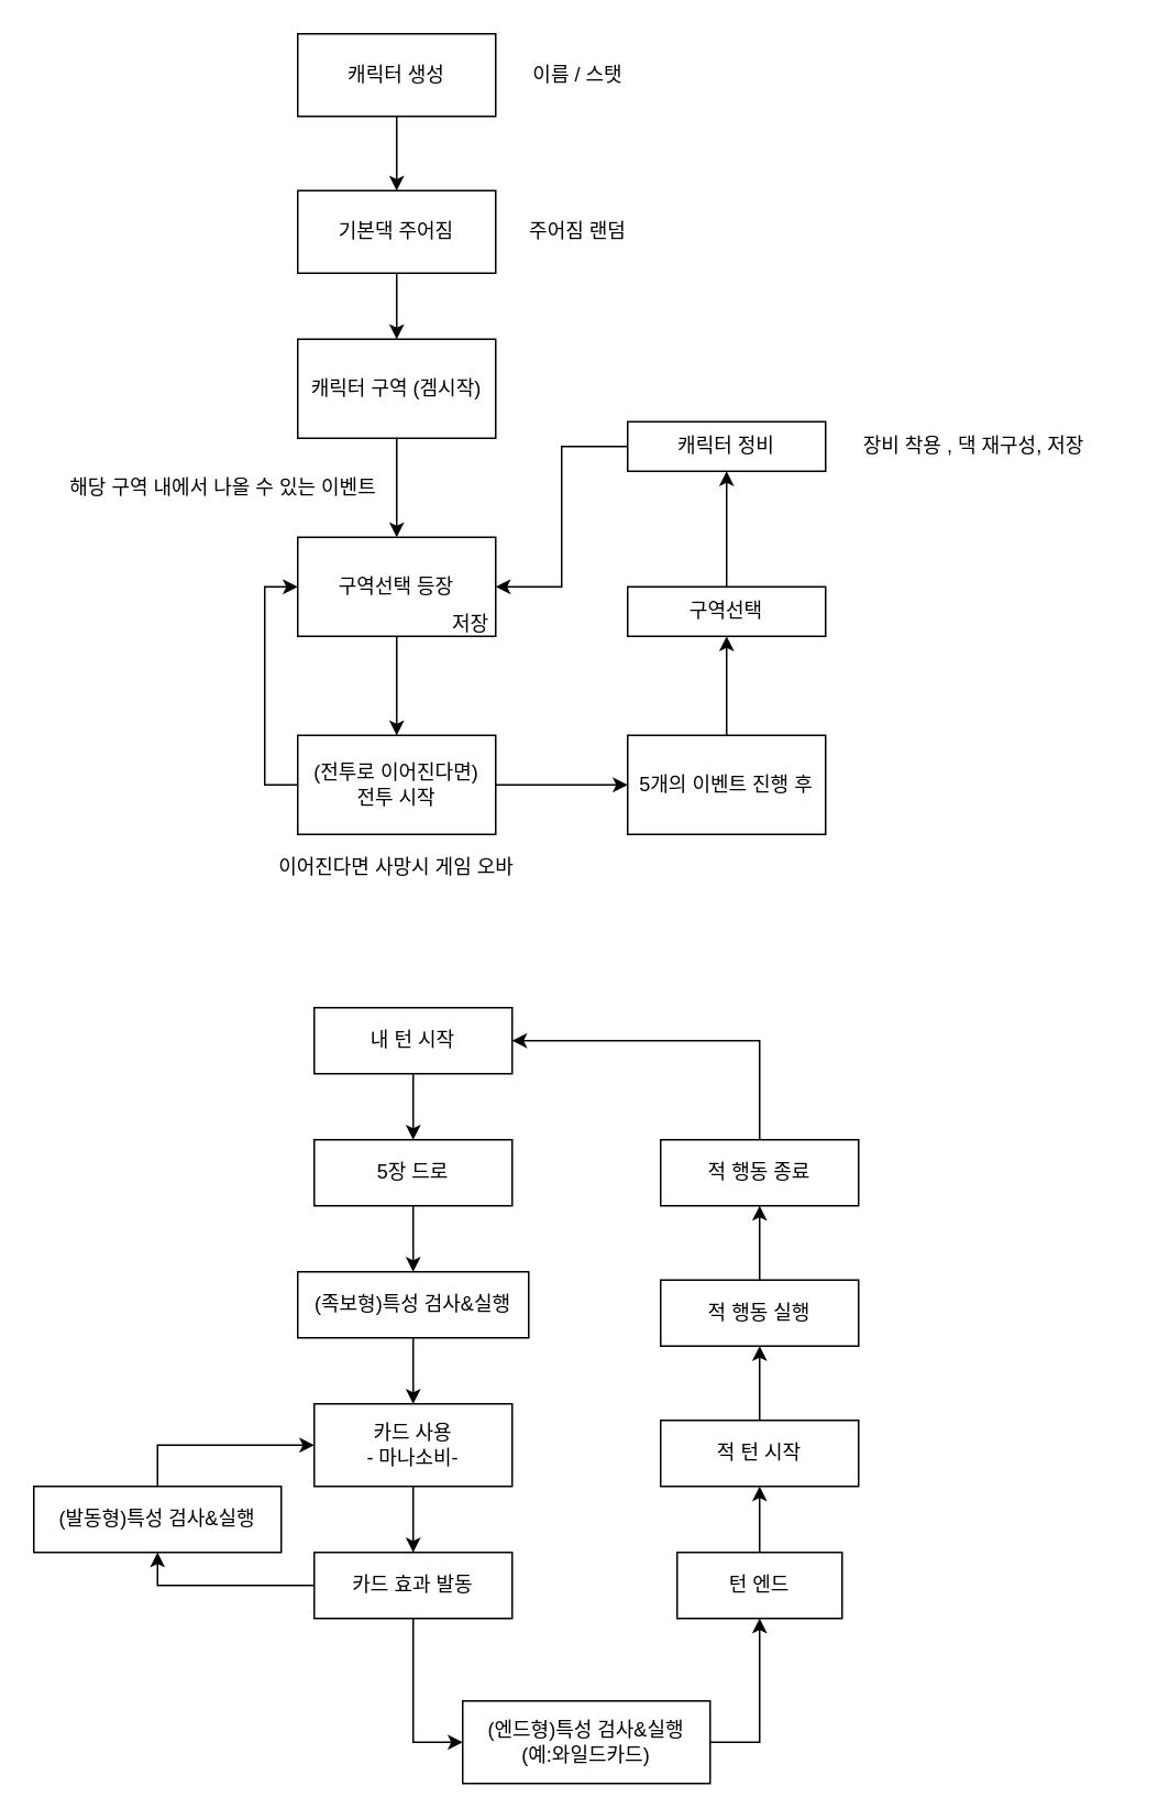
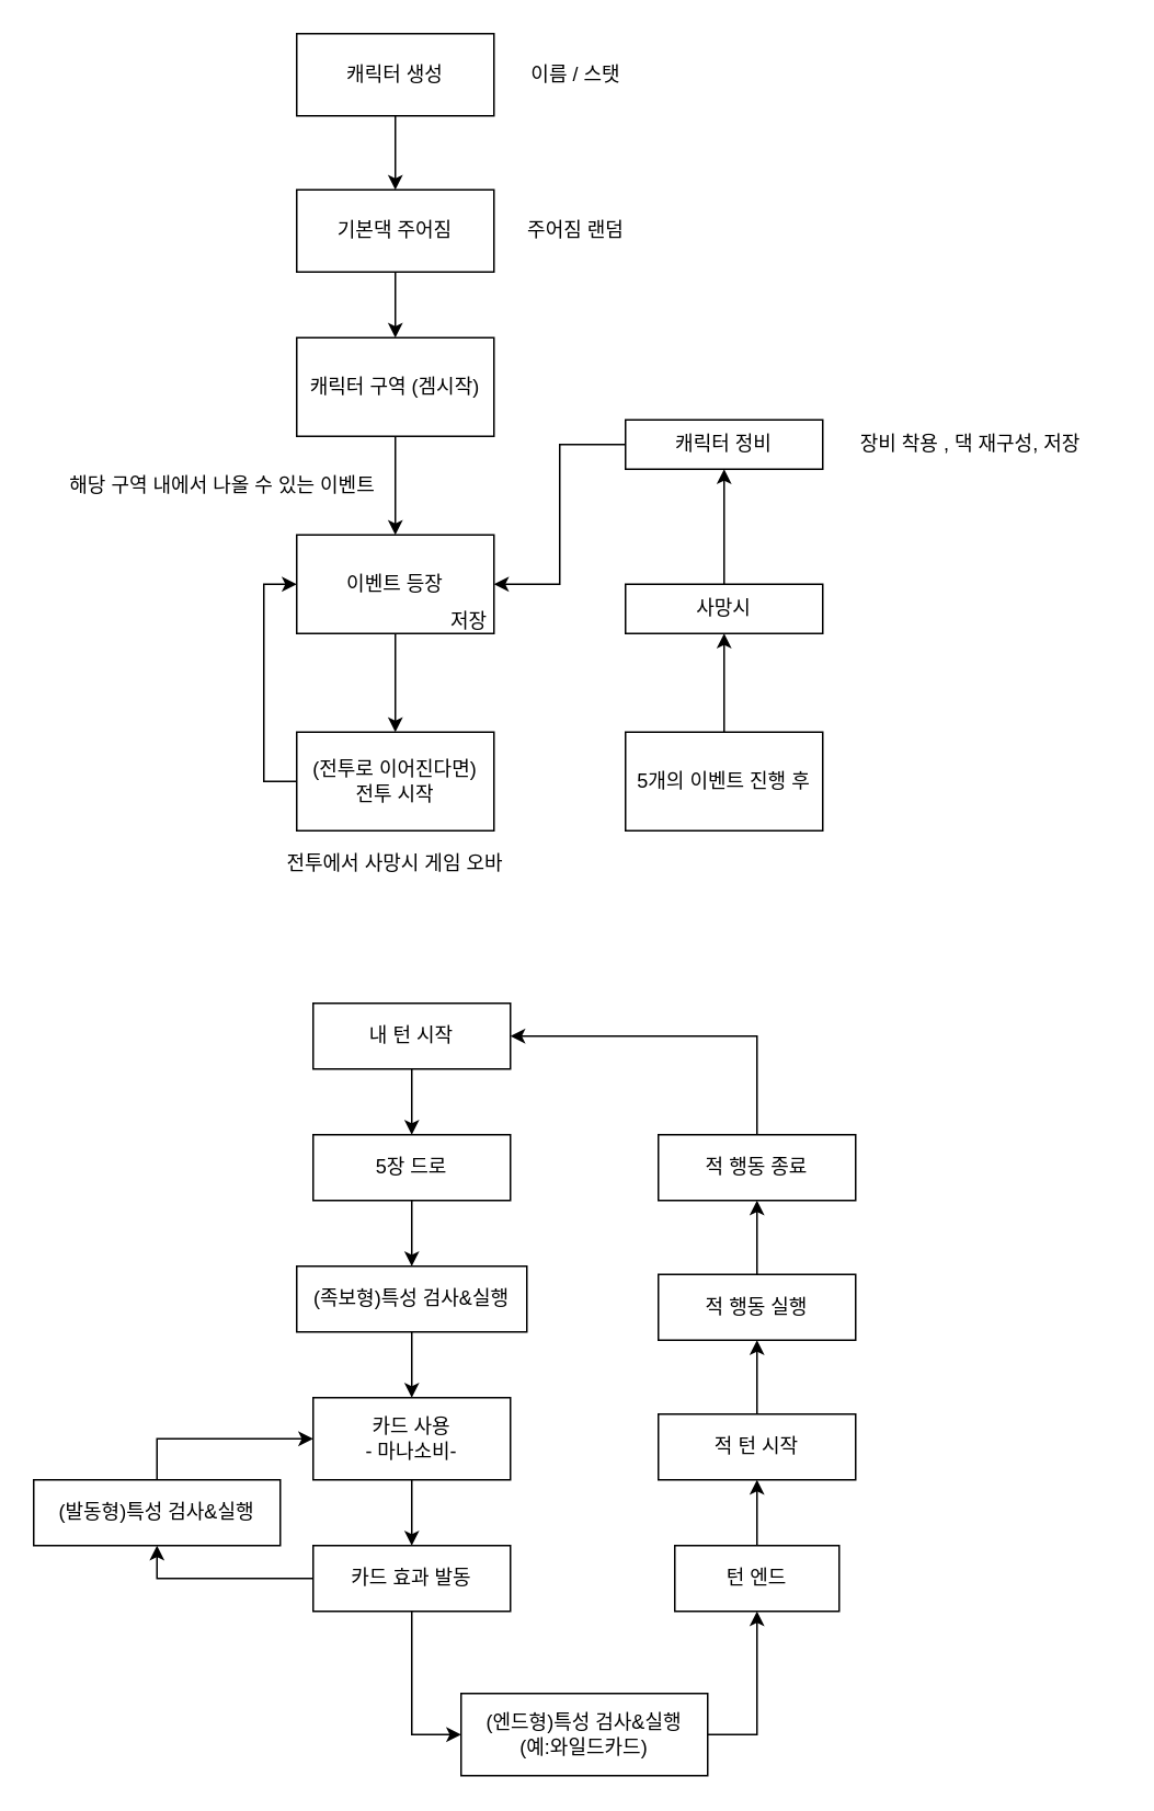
  <mxCell id="0" />
  <mxCell id="1" parent="0" />
  <mxCell id="2" style="edgeStyle=orthogonalEdgeStyle;rounded=0;orthogonalLoop=1;jettySize=auto;html=1;exitX=0.5;exitY=1;exitDx=0;exitDy=0;entryX=0.5;entryY=0;entryDx=0;entryDy=0;" parent="1" source="3" target="9" edge="1"><mxGeometry relative="1" as="geometry" /></mxCell>
  <mxCell id="3" value="기본댁 주어짐" style="rounded=0;whiteSpace=wrap;html=1;" parent="1" vertex="1"><mxGeometry x="180" y="115" width="120" height="50" as="geometry" /></mxCell>
  <mxCell id="4" style="edgeStyle=orthogonalEdgeStyle;rounded=0;orthogonalLoop=1;jettySize=auto;html=1;exitX=0.5;exitY=1;exitDx=0;exitDy=0;" parent="1" source="5" target="3" edge="1"><mxGeometry relative="1" as="geometry" /></mxCell>
  <mxCell id="5" value="캐릭터 생성" style="rounded=0;whiteSpace=wrap;html=1;" parent="1" vertex="1"><mxGeometry x="180" y="20" width="120" height="50" as="geometry" /></mxCell>
  <mxCell id="6" value="이름 / 스탯" style="text;html=1;strokeColor=none;fillColor=none;align=center;verticalAlign=middle;whiteSpace=wrap;rounded=0;" parent="1" vertex="1"><mxGeometry x="300" y="20" width="100" height="50" as="geometry" /></mxCell>
  <mxCell id="7" value="주어짐 랜덤" style="text;html=1;strokeColor=none;fillColor=none;align=center;verticalAlign=middle;whiteSpace=wrap;rounded=0;" parent="1" vertex="1"><mxGeometry x="300" y="115" width="100" height="50" as="geometry" /></mxCell>
  <mxCell id="8" style="edgeStyle=orthogonalEdgeStyle;rounded=0;orthogonalLoop=1;jettySize=auto;html=1;exitX=0.5;exitY=1;exitDx=0;exitDy=0;entryX=0.5;entryY=0;entryDx=0;entryDy=0;" parent="1" source="9" target="11" edge="1"><mxGeometry relative="1" as="geometry" /></mxCell>
  <mxCell id="9" value="캐릭터 구역 (겜시작)" style="rounded=0;whiteSpace=wrap;html=1;" parent="1" vertex="1"><mxGeometry x="180" y="205" width="120" height="60" as="geometry" /></mxCell>
  <mxCell id="10" style="edgeStyle=orthogonalEdgeStyle;rounded=0;orthogonalLoop=1;jettySize=auto;html=1;exitX=0.5;exitY=1;exitDx=0;exitDy=0;" parent="1" source="11" target="15" edge="1"><mxGeometry relative="1" as="geometry" /></mxCell>
- <mxCell id="11" value="구역선택 등장" style="rounded=0;whiteSpace=wrap;html=1;" parent="1" vertex="1"><mxGeometry x="180" y="325" width="120" height="60" as="geometry" /></mxCell>
+ <mxCell id="11" value="이벤트 등장" style="rounded=0;whiteSpace=wrap;html=1;" parent="1" vertex="1"><mxGeometry x="180" y="325" width="120" height="60" as="geometry" /></mxCell>
  <mxCell id="12" value="해당 구역 내에서 나올 수 있는 이벤트" style="text;html=1;strokeColor=none;fillColor=none;align=center;verticalAlign=middle;whiteSpace=wrap;rounded=0;" parent="1" vertex="1"><mxGeometry x="30" y="270" width="210" height="50" as="geometry" /></mxCell>
  <mxCell id="13" style="edgeStyle=orthogonalEdgeStyle;rounded=0;orthogonalLoop=1;jettySize=auto;html=1;exitX=0;exitY=0.5;exitDx=0;exitDy=0;entryX=0;entryY=0.5;entryDx=0;entryDy=0;" parent="1" source="15" target="11" edge="1"><mxGeometry relative="1" as="geometry" /></mxCell>
- <mxCell id="14" style="edgeStyle=orthogonalEdgeStyle;rounded=0;orthogonalLoop=1;jettySize=auto;html=1;exitX=1;exitY=0.5;exitDx=0;exitDy=0;" parent="1" source="15" target="17" edge="1"><mxGeometry relative="1" as="geometry" /></mxCell>
  <mxCell id="15" value="(전투로 이어진다면)&lt;br&gt;전투 시작" style="rounded=0;whiteSpace=wrap;html=1;" parent="1" vertex="1"><mxGeometry x="180" y="445" width="120" height="60" as="geometry" /></mxCell>
  <mxCell id="16" style="edgeStyle=orthogonalEdgeStyle;rounded=0;orthogonalLoop=1;jettySize=auto;html=1;exitX=0.5;exitY=0;exitDx=0;exitDy=0;entryX=0.5;entryY=1;entryDx=0;entryDy=0;" parent="1" source="17" target="19" edge="1"><mxGeometry relative="1" as="geometry" /></mxCell>
  <mxCell id="17" value="5개의 이벤트 진행 후" style="rounded=0;whiteSpace=wrap;html=1;" parent="1" vertex="1"><mxGeometry x="380" y="445" width="120" height="60" as="geometry" /></mxCell>
  <mxCell id="18" style="edgeStyle=orthogonalEdgeStyle;rounded=0;orthogonalLoop=1;jettySize=auto;html=1;exitX=0.5;exitY=0;exitDx=0;exitDy=0;entryX=0.5;entryY=1;entryDx=0;entryDy=0;" parent="1" source="19" target="22" edge="1"><mxGeometry relative="1" as="geometry" /></mxCell>
- <mxCell id="19" value="구역선택" style="rounded=0;whiteSpace=wrap;html=1;" parent="1" vertex="1"><mxGeometry x="380" y="355" width="120" height="30" as="geometry" /></mxCell>
- <mxCell id="20" value="이어진다면 사망시 게임 오바" style="text;html=1;strokeColor=none;fillColor=none;align=center;verticalAlign=middle;whiteSpace=wrap;rounded=0;" parent="1" vertex="1"><mxGeometry x="145" y="515" width="190" height="20" as="geometry" /></mxCell>
+ <mxCell id="19" value="사망시" style="rounded=0;whiteSpace=wrap;html=1;" parent="1" vertex="1"><mxGeometry x="380" y="355" width="120" height="30" as="geometry" /></mxCell>
+ <mxCell id="20" value="전투에서 사망시 게임 오바" style="text;html=1;strokeColor=none;fillColor=none;align=center;verticalAlign=middle;whiteSpace=wrap;rounded=0;" parent="1" vertex="1"><mxGeometry x="145" y="515" width="190" height="20" as="geometry" /></mxCell>
  <mxCell id="21" style="edgeStyle=orthogonalEdgeStyle;rounded=0;orthogonalLoop=1;jettySize=auto;html=1;exitX=0;exitY=0.5;exitDx=0;exitDy=0;entryX=1;entryY=0.5;entryDx=0;entryDy=0;" parent="1" source="22" target="11" edge="1"><mxGeometry relative="1" as="geometry" /></mxCell>
  <mxCell id="22" value="캐릭터 정비" style="rounded=0;whiteSpace=wrap;html=1;" parent="1" vertex="1"><mxGeometry x="380" y="255" width="120" height="30" as="geometry" /></mxCell>
  <mxCell id="23" value="장비 착용 , 댁 재구성, 저장" style="text;html=1;strokeColor=none;fillColor=none;align=center;verticalAlign=middle;whiteSpace=wrap;rounded=0;" parent="1" vertex="1"><mxGeometry x="500" y="245" width="180" height="50" as="geometry" /></mxCell>
  <mxCell id="24" style="edgeStyle=orthogonalEdgeStyle;rounded=0;orthogonalLoop=1;jettySize=auto;html=1;exitX=0.5;exitY=1;exitDx=0;exitDy=0;entryX=0.5;entryY=0;entryDx=0;entryDy=0;" parent="1" source="25" target="27" edge="1"><mxGeometry relative="1" as="geometry" /></mxCell>
  <mxCell id="25" value="내 턴 시작" style="rounded=0;whiteSpace=wrap;html=1;" parent="1" vertex="1"><mxGeometry x="190" y="610" width="120" height="40" as="geometry" /></mxCell>
  <mxCell id="26" style="edgeStyle=orthogonalEdgeStyle;rounded=0;orthogonalLoop=1;jettySize=auto;html=1;exitX=0.5;exitY=1;exitDx=0;exitDy=0;" parent="1" source="27" target="37" edge="1"><mxGeometry relative="1" as="geometry" /></mxCell>
  <mxCell id="27" value="5장 드로" style="rounded=0;whiteSpace=wrap;html=1;" parent="1" vertex="1"><mxGeometry x="190" y="690" width="120" height="40" as="geometry" /></mxCell>
  <mxCell id="28" style="edgeStyle=orthogonalEdgeStyle;rounded=0;orthogonalLoop=1;jettySize=auto;html=1;exitX=0.5;exitY=1;exitDx=0;exitDy=0;" parent="1" source="29" target="31" edge="1"><mxGeometry relative="1" as="geometry" /></mxCell>
  <mxCell id="29" value="카드 사용&lt;br&gt;- 마나소비-" style="rounded=0;whiteSpace=wrap;html=1;" parent="1" vertex="1"><mxGeometry x="190" y="850" width="120" height="50" as="geometry" /></mxCell>
  <mxCell id="30" style="edgeStyle=orthogonalEdgeStyle;rounded=0;orthogonalLoop=1;jettySize=auto;html=1;exitX=0;exitY=0.5;exitDx=0;exitDy=0;entryX=0.5;entryY=1;entryDx=0;entryDy=0;" parent="1" source="31" target="39" edge="1"><mxGeometry relative="1" as="geometry" /></mxCell>
  <mxCell id="31" value="카드 효과 발동" style="rounded=0;whiteSpace=wrap;html=1;" parent="1" vertex="1"><mxGeometry x="190" y="940" width="120" height="40" as="geometry" /></mxCell>
  <mxCell id="32" style="edgeStyle=orthogonalEdgeStyle;rounded=0;orthogonalLoop=1;jettySize=auto;html=1;exitX=0.5;exitY=0;exitDx=0;exitDy=0;" parent="1" source="33" target="35" edge="1"><mxGeometry relative="1" as="geometry" /></mxCell>
  <mxCell id="33" value="턴 엔드" style="rounded=0;whiteSpace=wrap;html=1;" parent="1" vertex="1"><mxGeometry x="410" y="940" width="100" height="40" as="geometry" /></mxCell>
  <mxCell id="34" style="edgeStyle=orthogonalEdgeStyle;rounded=0;orthogonalLoop=1;jettySize=auto;html=1;exitX=0.5;exitY=0;exitDx=0;exitDy=0;entryX=0.5;entryY=1;entryDx=0;entryDy=0;" parent="1" source="35" target="44" edge="1"><mxGeometry relative="1" as="geometry" /></mxCell>
  <mxCell id="35" value="적 턴 시작" style="rounded=0;whiteSpace=wrap;html=1;" parent="1" vertex="1"><mxGeometry x="400" y="860" width="120" height="40" as="geometry" /></mxCell>
  <mxCell id="36" style="edgeStyle=orthogonalEdgeStyle;rounded=0;orthogonalLoop=1;jettySize=auto;html=1;exitX=0.5;exitY=1;exitDx=0;exitDy=0;" parent="1" source="37" target="29" edge="1"><mxGeometry relative="1" as="geometry" /></mxCell>
  <mxCell id="37" value="(족보형)특성 검사&amp;amp;실행" style="rounded=0;whiteSpace=wrap;html=1;" parent="1" vertex="1"><mxGeometry x="180" y="770" width="140" height="40" as="geometry" /></mxCell>
  <mxCell id="38" style="edgeStyle=orthogonalEdgeStyle;rounded=0;orthogonalLoop=1;jettySize=auto;html=1;exitX=0.5;exitY=0;exitDx=0;exitDy=0;entryX=0;entryY=0.5;entryDx=0;entryDy=0;" parent="1" source="39" target="29" edge="1"><mxGeometry relative="1" as="geometry" /></mxCell>
  <mxCell id="39" value="(발동형)특성 검사&amp;amp;실행" style="rounded=0;whiteSpace=wrap;html=1;" parent="1" vertex="1"><mxGeometry x="20" y="900" width="150" height="40" as="geometry" /></mxCell>
  <mxCell id="40" style="edgeStyle=orthogonalEdgeStyle;rounded=0;orthogonalLoop=1;jettySize=auto;html=1;exitX=1;exitY=0.5;exitDx=0;exitDy=0;" parent="1" source="41" target="33" edge="1"><mxGeometry relative="1" as="geometry" /></mxCell>
  <mxCell id="41" value="(엔드형)특성 검사&amp;amp;실행&lt;br&gt;(예:와일드카드)" style="rounded=0;whiteSpace=wrap;html=1;" parent="1" vertex="1"><mxGeometry x="280" y="1030" width="150" height="50" as="geometry" /></mxCell>
  <mxCell id="42" style="edgeStyle=orthogonalEdgeStyle;rounded=0;orthogonalLoop=1;jettySize=auto;html=1;exitX=0.5;exitY=1;exitDx=0;exitDy=0;entryX=0;entryY=0.5;entryDx=0;entryDy=0;" parent="1" source="31" target="41" edge="1"><mxGeometry relative="1" as="geometry"><mxPoint x="260" y="980" as="sourcePoint" /><mxPoint x="400" y="1050" as="targetPoint" /></mxGeometry></mxCell>
  <mxCell id="43" style="edgeStyle=orthogonalEdgeStyle;rounded=0;orthogonalLoop=1;jettySize=auto;html=1;exitX=0.5;exitY=0;exitDx=0;exitDy=0;entryX=0.5;entryY=1;entryDx=0;entryDy=0;" parent="1" source="44" target="46" edge="1"><mxGeometry relative="1" as="geometry" /></mxCell>
  <mxCell id="44" value="적 행동 실행" style="rounded=0;whiteSpace=wrap;html=1;" parent="1" vertex="1"><mxGeometry x="400" y="775" width="120" height="40" as="geometry" /></mxCell>
  <mxCell id="45" style="edgeStyle=orthogonalEdgeStyle;rounded=0;orthogonalLoop=1;jettySize=auto;html=1;exitX=0.5;exitY=0;exitDx=0;exitDy=0;entryX=1;entryY=0.5;entryDx=0;entryDy=0;" parent="1" source="46" target="25" edge="1"><mxGeometry relative="1" as="geometry" /></mxCell>
  <mxCell id="46" value="적 행동 종료" style="rounded=0;whiteSpace=wrap;html=1;" parent="1" vertex="1"><mxGeometry x="400" y="690" width="120" height="40" as="geometry" /></mxCell>
  <mxCell id="47" value="저장" style="text;html=1;strokeColor=none;fillColor=none;align=center;verticalAlign=middle;whiteSpace=wrap;rounded=0;" vertex="1" parent="1"><mxGeometry x="270" y="370" width="30" height="15" as="geometry" /></mxCell>
